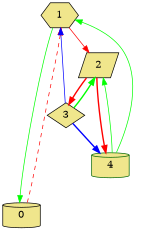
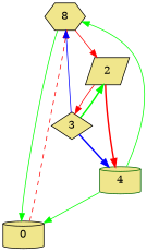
  digraph {
    node [color=black fillcolor=khaki shape=cylinder style=filled]
    edge [color=green style=solid]
-   1 [shape=hexagon]
+   1 [shape=hexagon label=8]
    0
    2 [shape=parallelogram]
    3 [shape=diamond]
    4 [color=darkgreen]
    1 -> 0
    1 -> 2 [color=red]
    0 -> 1 [color=red style=dashed]
-   2 -> 3 [color=red style=bold]
+   2 -> 3 [color=red]
    2 -> 4 [color=red style=bold]
    3 -> 1 [color=blue]
    3 -> 2 [style=bold]
    3 -> 4 [color=blue style=bold]
    4 -> 1
-   4 -> 2
+   4 -> 0
  }
